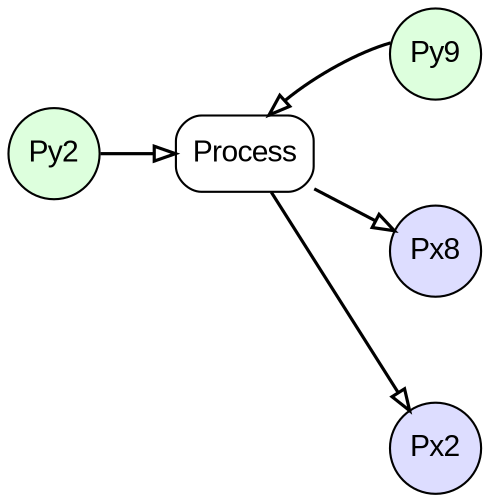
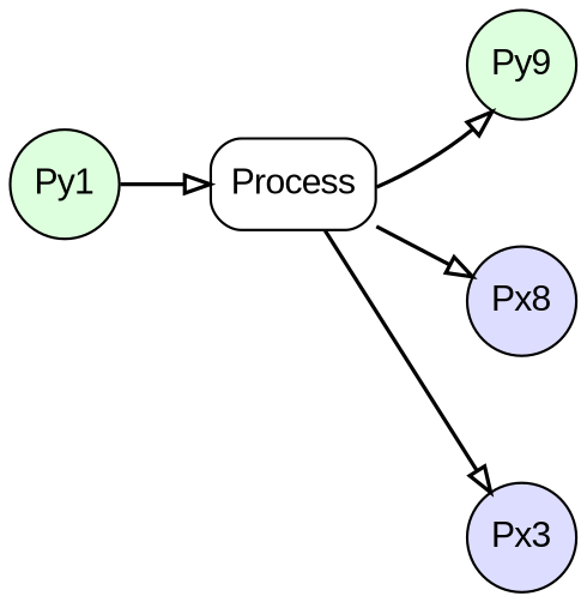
  digraph {
    nodesep=0.7
    rankdir=LR
    node [fillcolor="#DDDDFF" fixedsize=true fontname=Arial shape=circle style=filled]
    edge [arrowhead=onormal color=black fontname=Arial fontsize=11 penwidth=1.5 weight=1]
    n1 [label=Px8 width=0.6]
-   n2 [label=Px2 width=0.6]
-   n3 [fillcolor="#DDFFDD" label=Py2 width=0.6]
+   n2 [label=Px3 width=0.6]
+   n3 [fillcolor="#DDFFDD" label=Py1 width=0.6]
    n4 [fillcolor="#DDFFDD" label=Py9 width=0.6]
    n5 [label=Process shape=box style=rounded fillcolor="" fixedsize=""]
    subgraph sub_1 {
      n1
      n2
    }
    subgraph sub_2 {
      n3
      n4
    }
    subgraph sub_3 {
      n5
    }
    n3 -> n5
-   n4 -> n5
+   n5 -> n4
    n5 -> n1
    n5 -> n2
  }
